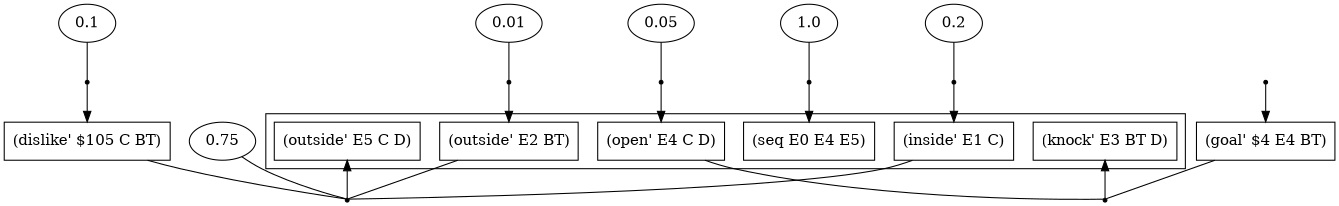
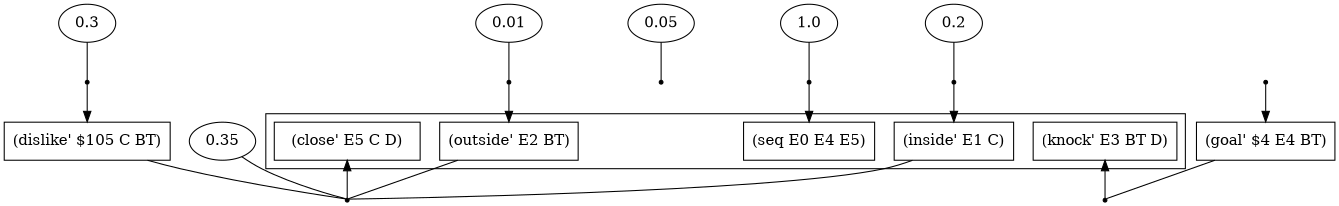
  digraph {
    rankdir=TB
    node [shape=box]
    edge [arrowhead=none]
    n1 [label="(inside' E1 C)"]
    n2 [label="(outside' E2 BT)"]
    n3 [label="(knock' E3 BT D)"]
-   n4 [label="(open' E4 C D)"]
-   n5 [label="(outside' E5 C D)"]
+   n5 [label="(close' E5 C D)"]
    n6 [label="(seq E0 E4 E5)"]
    r5 [shape=point]
    r2 [shape=point]
    n9 [label=0.2 shape=""]
    r0 [shape=point]
    n11 [label=0.01 shape=""]
    r1 [shape=point]
    n13 [label=0.05 shape=""]
    r3 [shape=point]
    r4 [shape=point]
    n16 [label="(goal' $4 E4 BT)"]
-   n17 [label=0.75 shape=""]
-   n18 [label=0.1 shape=""]
+   n17 [label=0.35 shape=""]
+   n18 [label=0.3 shape=""]
    r6 [shape=point]
    n20 [label="(dislike' $105 C BT)"]
    n21 [label=1.0 shape=""]
    r7 [shape=point]
    subgraph cluster_1 {
      n1
      n2
      n3
-     n4
      n5
      n6
    }
    n1 -> r5
    n2 -> r5
-   n4 -> r2
    r5 -> n5 [arrowhead=""]
    r2 -> n3 [arrowhead=""]
    n9 -> r0
    r0 -> n1 [arrowhead=""]
    n11 -> r1
    r1 -> n2 [arrowhead=""]
    n13 -> r3
-   r3 -> n4 [arrowhead=""]
    r4 -> n16 [arrowhead=""]
    n16 -> r2
    n17 -> r5
    n18 -> r6
    r6 -> n20 [arrowhead=""]
    n20 -> r5
    n21 -> r7
    r7 -> n6 [arrowhead=""]
  }
